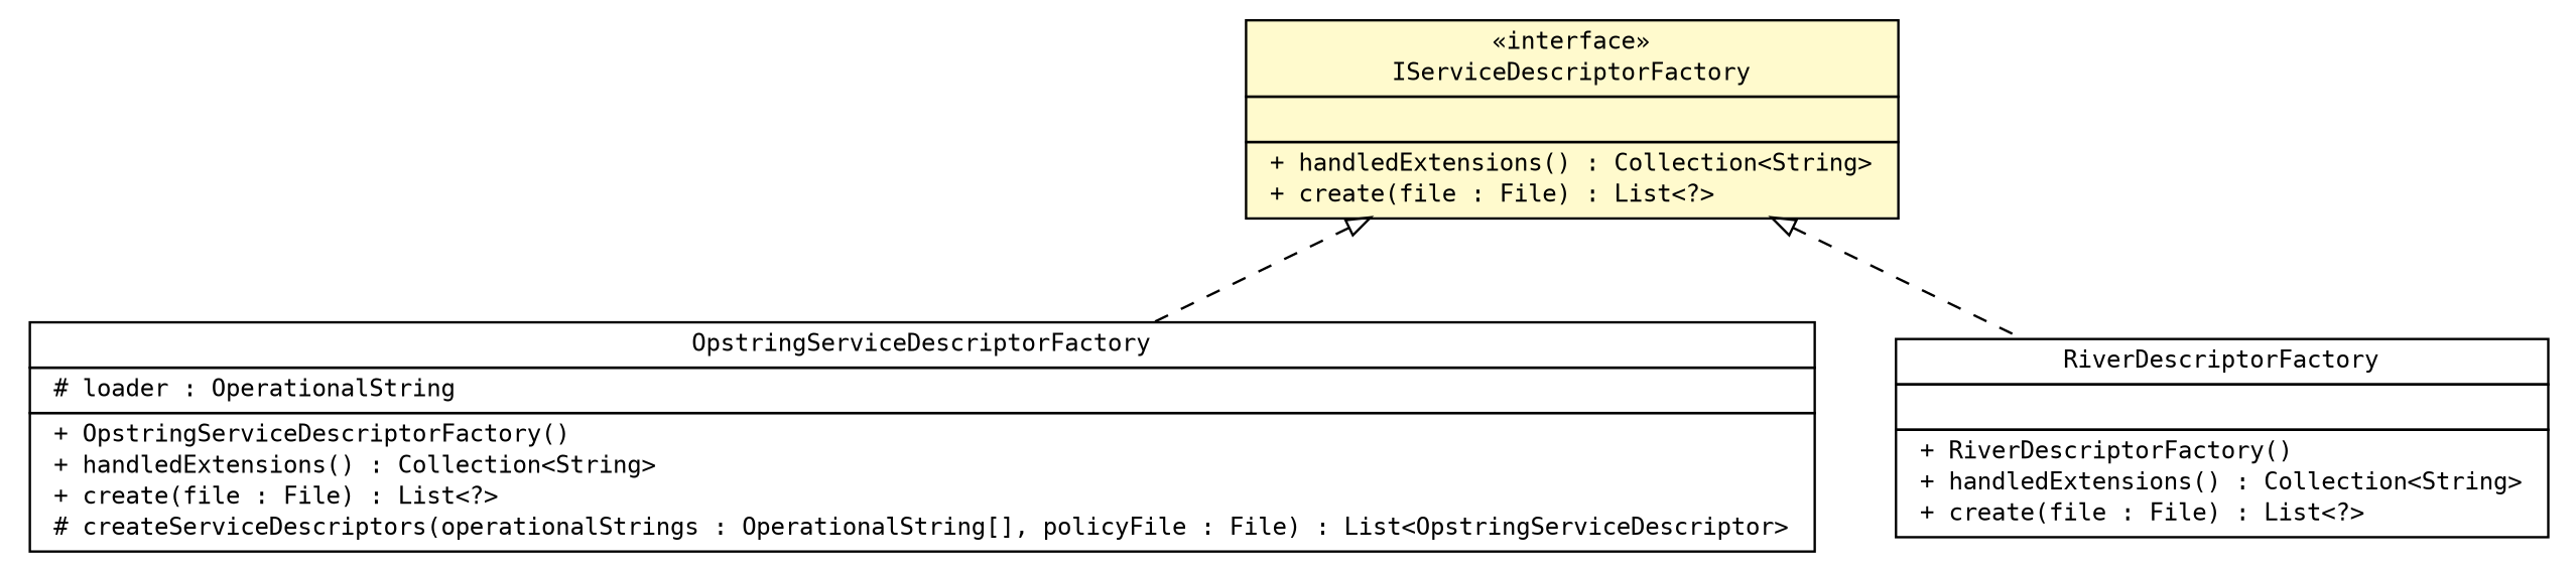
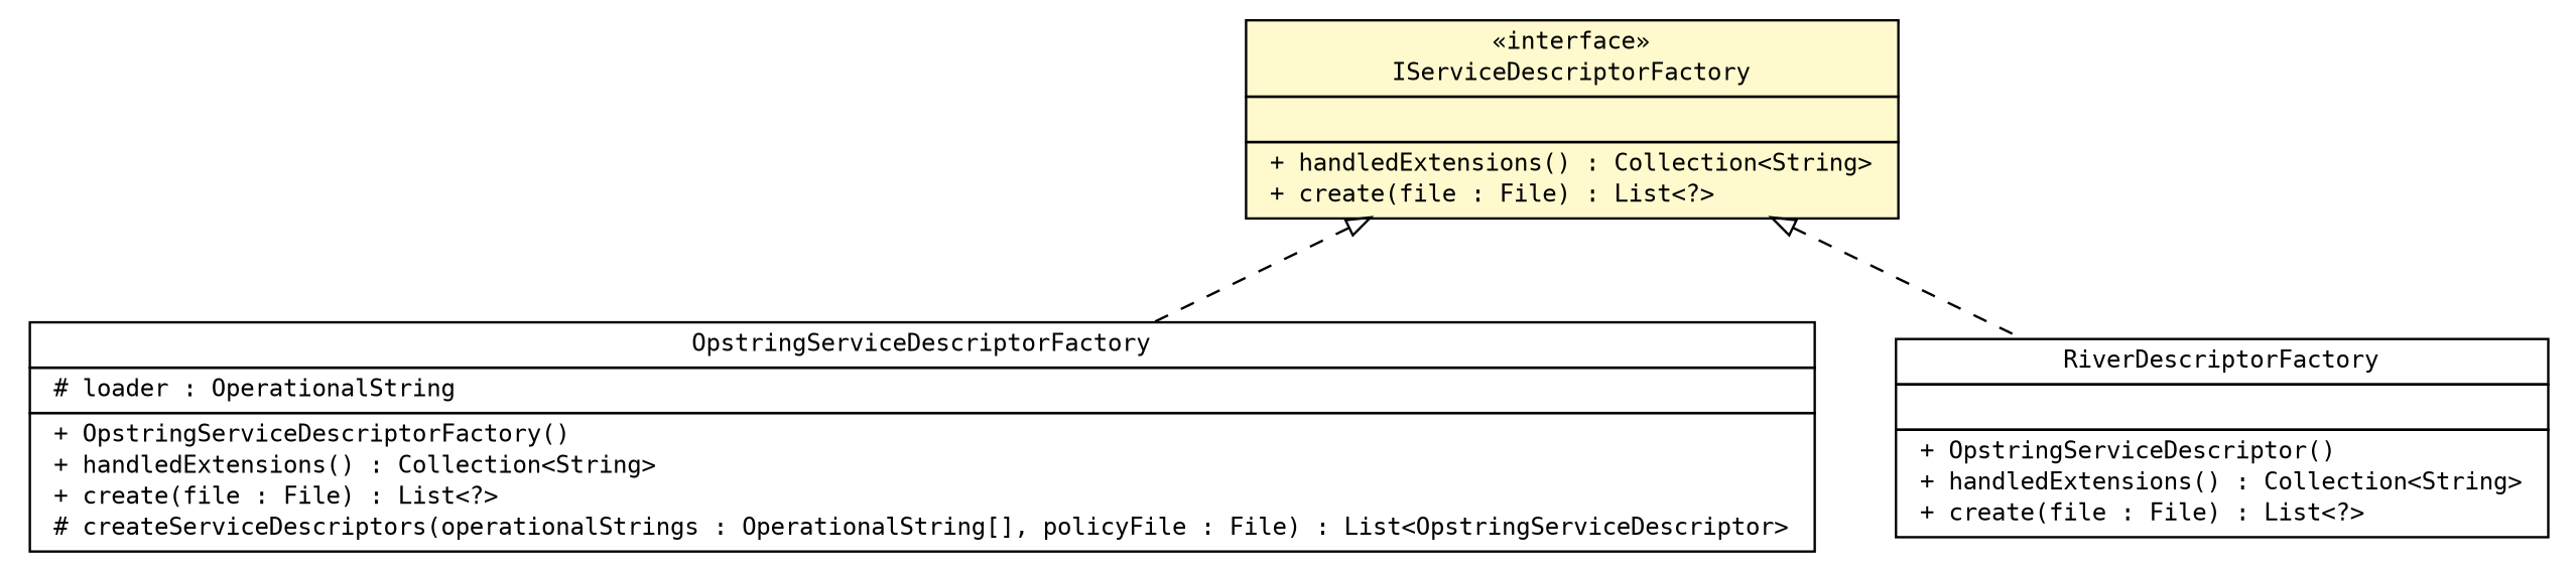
  digraph {
    fontname="DejaVu Sans Mono"
    nodesep=0.25
    ranksep=0.5
    node [fontcolor=black fontname="DejaVu Sans Mono" fontsize=10.0 shape=plaintext]
    edge [arrowtail=empty dir=back fontname="DejaVu Sans Mono" fontsize=10 headport=p labelfontname=Helvetica labelfontsize=10 style=dashed tailport=p]
    n1 [label=<<table title="sorcer.boot.OpstringServiceDescriptorFactory" border="0" cellborder="1" cellspacing="0" cellpadding="2" port="p" href="./OpstringServiceDescriptorFactory.html"> 		<tr><td><table border="0" cellspacing="0" cellpadding="1"> <tr><td align="center" balign="center"> OpstringServiceDescriptorFactory </td></tr> 		</table></td></tr> 		<tr><td><table border="0" cellspacing="0" cellpadding="1"> <tr><td align="left" balign="left"> # loader : OperationalString </td></tr> 		</table></td></tr> 		<tr><td><table border="0" cellspacing="0" cellpadding="1"> <tr><td align="left" balign="left"> + OpstringServiceDescriptorFactory() </td></tr> <tr><td align="left" balign="left"> + handledExtensions() : Collection&lt;String&gt; </td></tr> <tr><td align="left" balign="left"> + create(file : File) : List&lt;?&gt; </td></tr> <tr><td align="left" balign="left"> # createServiceDescriptors(operationalStrings : OperationalString[], policyFile : File) : List&lt;OpstringServiceDescriptor&gt; </td></tr> 		</table></td></tr> 		</table>>]
-   n2 [label=<<table title="sorcer.boot.RiverDescriptorFactory" border="0" cellborder="1" cellspacing="0" cellpadding="2" port="p" href="./RiverDescriptorFactory.html"> 		<tr><td><table border="0" cellspacing="0" cellpadding="1"> <tr><td align="center" balign="center"> RiverDescriptorFactory </td></tr> 		</table></td></tr> 		<tr><td><table border="0" cellspacing="0" cellpadding="1"> <tr><td align="left" balign="left">  </td></tr> 		</table></td></tr> 		<tr><td><table border="0" cellspacing="0" cellpadding="1"> <tr><td align="left" balign="left"> + RiverDescriptorFactory() </td></tr> <tr><td align="left" balign="left"> + handledExtensions() : Collection&lt;String&gt; </td></tr> <tr><td align="left" balign="left"> + create(file : File) : List&lt;?&gt; </td></tr> 		</table></td></tr> 		</table>>]
+   n2 [label=<<table title="sorcer.boot.RiverDescriptorFactory" border="0" cellborder="1" cellspacing="0" cellpadding="2" port="p" href="./RiverDescriptorFactory.html"> 		<tr><td><table border="0" cellspacing="0" cellpadding="1"> <tr><td align="center" balign="center"> RiverDescriptorFactory </td></tr> 		</table></td></tr> 		<tr><td><table border="0" cellspacing="0" cellpadding="1"> <tr><td align="left" balign="left">  </td></tr> 		</table></td></tr> 		<tr><td><table border="0" cellspacing="0" cellpadding="1"> <tr><td align="left" balign="left"> + OpstringServiceDescriptor() </td></tr> <tr><td align="left" balign="left"> + handledExtensions() : Collection&lt;String&gt; </td></tr> <tr><td align="left" balign="left"> + create(file : File) : List&lt;?&gt; </td></tr> 		</table></td></tr> 		</table>>]
    n3 [label=<<table title="sorcer.boot.IServiceDescriptorFactory" border="0" cellborder="1" cellspacing="0" cellpadding="2" port="p" bgcolor="lemonChiffon" href="./IServiceDescriptorFactory.html"> 		<tr><td><table border="0" cellspacing="0" cellpadding="1"> <tr><td align="center" balign="center"> &#171;interface&#187; </td></tr> <tr><td align="center" balign="center"> IServiceDescriptorFactory </td></tr> 		</table></td></tr> 		<tr><td><table border="0" cellspacing="0" cellpadding="1"> <tr><td align="left" balign="left">  </td></tr> 		</table></td></tr> 		<tr><td><table border="0" cellspacing="0" cellpadding="1"> <tr><td align="left" balign="left"> + handledExtensions() : Collection&lt;String&gt; </td></tr> <tr><td align="left" balign="left"> + create(file : File) : List&lt;?&gt; </td></tr> 		</table></td></tr> 		</table>>]
    n3 -> n1
    n3 -> n2
  }
